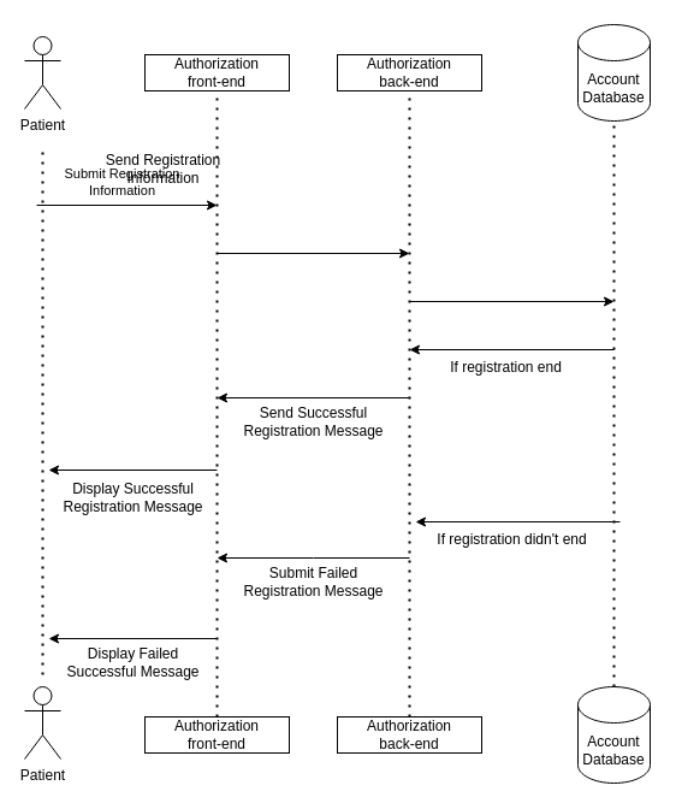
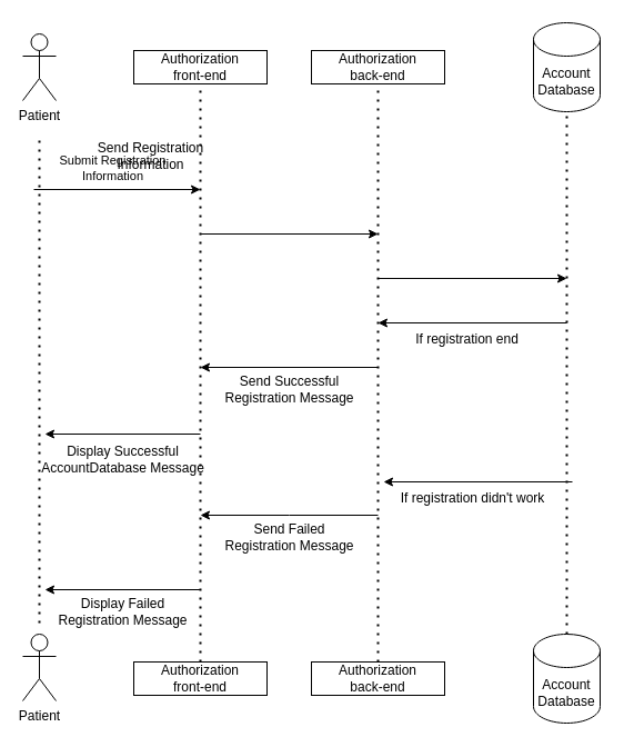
  <mxCell id="0" />
  <mxCell id="1" parent="0" />
  <mxCell id="2" value="Patient&lt;br&gt;" style="shape=umlActor;verticalLabelPosition=bottom;verticalAlign=top;html=1;outlineConnect=0;" vertex="1" parent="1"><mxGeometry x="20" y="30" width="30" height="60" as="geometry" /></mxCell>
  <mxCell id="3" value="Patient" style="shape=umlActor;verticalLabelPosition=bottom;verticalAlign=top;html=1;outlineConnect=0;" vertex="1" parent="1"><mxGeometry x="20" y="570" width="30" height="60" as="geometry" /></mxCell>
  <mxCell id="4" value="Account&lt;br style=&quot;border-color: var(--border-color);&quot;&gt;Database" style="shape=cylinder3;whiteSpace=wrap;html=1;boundedLbl=1;backgroundOutline=1;size=15;" vertex="1" parent="1"><mxGeometry x="480" y="20" width="60" height="80" as="geometry" /></mxCell>
  <mxCell id="5" value="Account&lt;br style=&quot;border-color: var(--border-color);&quot;&gt;Database" style="shape=cylinder3;whiteSpace=wrap;html=1;boundedLbl=1;backgroundOutline=1;size=15;" vertex="1" parent="1"><mxGeometry x="480" y="570" width="60" height="80" as="geometry" /></mxCell>
  <mxCell id="6" value="" style="endArrow=none;dashed=1;html=1;dashPattern=1 3;strokeWidth=2;rounded=0;" edge="1" parent="1"><mxGeometry width="50" height="50" relative="1" as="geometry"><mxPoint x="35" y="560" as="sourcePoint" /><mxPoint x="35" y="120" as="targetPoint" /></mxGeometry></mxCell>
  <mxCell id="7" value="" style="endArrow=none;dashed=1;html=1;dashPattern=1 3;strokeWidth=2;rounded=0;entryX=0.5;entryY=1;entryDx=0;entryDy=0;exitX=0.5;exitY=0;exitDx=0;exitDy=0;" edge="1" parent="1" source="13" target="9"><mxGeometry width="50" height="50" relative="1" as="geometry"><mxPoint x="480" y="560" as="sourcePoint" /><mxPoint x="479.5" y="130" as="targetPoint" /></mxGeometry></mxCell>
  <mxCell id="8" value="" style="endArrow=none;dashed=1;html=1;dashPattern=1 3;strokeWidth=2;rounded=0;entryX=0.5;entryY=1;entryDx=0;entryDy=0;exitX=0.5;exitY=0;exitDx=0;exitDy=0;" edge="1" parent="1" source="12" target="10"><mxGeometry width="50" height="50" relative="1" as="geometry"><mxPoint x="335" y="560" as="sourcePoint" /><mxPoint x="334.5" y="130" as="targetPoint" /></mxGeometry></mxCell>
  <mxCell id="9" value="Authorization&lt;br&gt;back-end" style="rounded=0;whiteSpace=wrap;html=1;" vertex="1" parent="1"><mxGeometry x="280" y="45" width="120" height="30" as="geometry" /></mxCell>
  <mxCell id="10" value="Authorization&lt;br&gt;front-end" style="rounded=0;whiteSpace=wrap;html=1;" vertex="1" parent="1"><mxGeometry x="120" y="45" width="120" height="30" as="geometry" /></mxCell>
  <mxCell id="11" value="" style="endArrow=none;dashed=1;html=1;dashPattern=1 3;strokeWidth=2;rounded=0;exitX=0.5;exitY=0;exitDx=0;exitDy=0;exitPerimeter=0;entryX=0.5;entryY=1;entryDx=0;entryDy=0;entryPerimeter=0;" edge="1" parent="1" source="5" target="4"><mxGeometry width="50" height="50" relative="1" as="geometry"><mxPoint x="510" y="550" as="sourcePoint" /><mxPoint x="509.5" y="120" as="targetPoint" /></mxGeometry></mxCell>
  <mxCell id="12" value="Authorization&lt;br&gt;front-end" style="rounded=0;whiteSpace=wrap;html=1;" vertex="1" parent="1"><mxGeometry x="120" y="595" width="120" height="30" as="geometry" /></mxCell>
  <mxCell id="13" value="Authorization&lt;br&gt;back-end" style="rounded=0;whiteSpace=wrap;html=1;" vertex="1" parent="1"><mxGeometry x="280" y="595" width="120" height="30" as="geometry" /></mxCell>
  <mxCell id="14" value="" style="endArrow=classic;html=1;rounded=0;" edge="1" parent="1"><mxGeometry width="50" height="50" relative="1" as="geometry"><mxPoint x="30" y="170" as="sourcePoint" /><mxPoint x="180" y="170" as="targetPoint" /></mxGeometry></mxCell>
  <mxCell id="15" value="Submit Registration&lt;br&gt;Information" style="edgeLabel;html=1;align=center;verticalAlign=middle;resizable=0;points=[];" vertex="1" connectable="0" parent="14"><mxGeometry x="-0.213" y="-1" relative="1" as="geometry"><mxPoint x="11" y="-21" as="offset" /></mxGeometry></mxCell>
  <mxCell id="16" value="" style="endArrow=classic;html=1;rounded=0;" edge="1" parent="1"><mxGeometry width="50" height="50" relative="1" as="geometry"><mxPoint x="180" y="210" as="sourcePoint" /><mxPoint x="340" y="210" as="targetPoint" /></mxGeometry></mxCell>
  <mxCell id="17" value="Send Registration&lt;br&gt;Information" style="text;html=1;align=center;verticalAlign=middle;resizable=0;points=[];autosize=1;strokeColor=none;fillColor=none;" vertex="1" parent="1"><mxGeometry x="75" y="120" width="120" height="40" as="geometry" /></mxCell>
  <mxCell id="18" value="" style="endArrow=classic;html=1;rounded=0;" edge="1" parent="1"><mxGeometry width="50" height="50" relative="1" as="geometry"><mxPoint x="340" y="250" as="sourcePoint" /><mxPoint x="510" y="250" as="targetPoint" /></mxGeometry></mxCell>
  <mxCell id="19" value="" style="endArrow=classic;html=1;rounded=0;" edge="1" parent="1"><mxGeometry width="50" height="50" relative="1" as="geometry"><mxPoint x="510" y="290" as="sourcePoint" /><mxPoint x="340" y="290" as="targetPoint" /></mxGeometry></mxCell>
  <mxCell id="20" value="If registration end" style="text;html=1;align=center;verticalAlign=middle;resizable=0;points=[];autosize=1;strokeColor=none;fillColor=none;" vertex="1" parent="1"><mxGeometry x="355" y="290" width="130" height="30" as="geometry" /></mxCell>
  <mxCell id="21" value="" style="endArrow=classic;html=1;rounded=0;" edge="1" parent="1"><mxGeometry width="50" height="50" relative="1" as="geometry"><mxPoint x="340" y="330" as="sourcePoint" /><mxPoint x="180" y="330" as="targetPoint" /></mxGeometry></mxCell>
  <mxCell id="22" value="Send Successful&lt;br&gt;Registration Message" style="text;html=1;align=center;verticalAlign=middle;resizable=0;points=[];autosize=1;strokeColor=none;fillColor=none;" vertex="1" parent="1"><mxGeometry x="190" y="330" width="140" height="40" as="geometry" /></mxCell>
  <mxCell id="23" value="" style="endArrow=classic;html=1;rounded=0;" edge="1" parent="1"><mxGeometry width="50" height="50" relative="1" as="geometry"><mxPoint x="180" y="390" as="sourcePoint" /><mxPoint x="40" y="390" as="targetPoint" /></mxGeometry></mxCell>
- <mxCell id="24" value="Display Successful&lt;br style=&quot;border-color: var(--border-color);&quot;&gt;Registration Message" style="text;html=1;align=center;verticalAlign=middle;resizable=0;points=[];autosize=1;strokeColor=none;fillColor=none;" vertex="1" parent="1"><mxGeometry x="40" y="393" width="140" height="40" as="geometry" /></mxCell>
+ <mxCell id="24" value="Display Successful&lt;br style=&quot;border-color: var(--border-color);&quot;&gt;AccountDatabase Message" style="text;html=1;align=center;verticalAlign=middle;resizable=0;points=[];autosize=1;strokeColor=none;fillColor=none;" vertex="1" parent="1"><mxGeometry x="40" y="393" width="140" height="40" as="geometry" /></mxCell>
  <mxCell id="25" value="" style="endArrow=classic;html=1;rounded=0;" edge="1" parent="1"><mxGeometry width="50" height="50" relative="1" as="geometry"><mxPoint x="515" y="433" as="sourcePoint" /><mxPoint x="345" y="433" as="targetPoint" /></mxGeometry></mxCell>
- <mxCell id="26" value="If registration didn't end" style="text;html=1;align=center;verticalAlign=middle;resizable=0;points=[];autosize=1;strokeColor=none;fillColor=none;" vertex="1" parent="1"><mxGeometry x="350" y="433" width="150" height="30" as="geometry" /></mxCell>
- <mxCell id="27" value="Submit Failed&lt;br&gt;Registration Message" style="text;html=1;align=center;verticalAlign=middle;resizable=0;points=[];autosize=1;strokeColor=none;fillColor=none;" vertex="1" parent="1"><mxGeometry x="190" y="463" width="140" height="40" as="geometry" /></mxCell>
+ <mxCell id="26" value="If registration didn't work" style="text;html=1;align=center;verticalAlign=middle;resizable=0;points=[];autosize=1;strokeColor=none;fillColor=none;" vertex="1" parent="1"><mxGeometry x="350" y="433" width="150" height="30" as="geometry" /></mxCell>
+ <mxCell id="27" value="Send Failed&lt;br&gt;Registration Message" style="text;html=1;align=center;verticalAlign=middle;resizable=0;points=[];autosize=1;strokeColor=none;fillColor=none;" vertex="1" parent="1"><mxGeometry x="190" y="463" width="140" height="40" as="geometry" /></mxCell>
  <mxCell id="28" value="" style="endArrow=classic;html=1;rounded=0;" edge="1" parent="1"><mxGeometry width="50" height="50" relative="1" as="geometry"><mxPoint x="340" y="463" as="sourcePoint" /><mxPoint x="180" y="463" as="targetPoint" /><Array as="points"><mxPoint x="260" y="463" /></Array></mxGeometry></mxCell>
  <mxCell id="29" value="" style="endArrow=classic;html=1;rounded=0;" edge="1" parent="1"><mxGeometry width="50" height="50" relative="1" as="geometry"><mxPoint x="180" y="530" as="sourcePoint" /><mxPoint x="40" y="530" as="targetPoint" /></mxGeometry></mxCell>
- <mxCell id="30" value="Display Failed&lt;br&gt;Successful Message" style="text;html=1;align=center;verticalAlign=middle;resizable=0;points=[];autosize=1;strokeColor=none;fillColor=none;" vertex="1" parent="1"><mxGeometry x="40" y="530" width="140" height="40" as="geometry" /></mxCell>
+ <mxCell id="30" value="Display Failed&lt;br&gt;Registration Message" style="text;html=1;align=center;verticalAlign=middle;resizable=0;points=[];autosize=1;strokeColor=none;fillColor=none;" vertex="1" parent="1"><mxGeometry x="40" y="530" width="140" height="40" as="geometry" /></mxCell>
